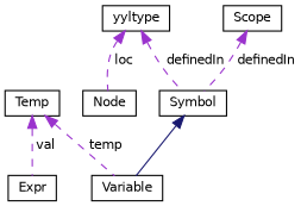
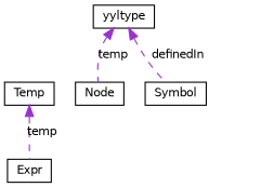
  digraph {
    node [color=black fillcolor=white fontname=Helvetica fontsize=10 shape=record style=filled]
    edge [color=darkorchid3 dir=back fontname=Helvetica fontsize=10 labelfontname=Helvetica labelfontsize=10 style=dashed]
    n1 [height=0.2 label=Expr width=0.4]
    n2 [height=0.2 label="Node" width=0.4]
    n3 [height=0.2 label=yyltype width=0.4]
    n4 [height=0.2 label=Symbol width=0.4]
-   n5 [height=0.2 label=Variable width=0.4]
    n6 [height=0.2 label=Temp width=0.4]
-   n7 [height=0.2 label=Scope width=0.4]
-   n3 -> n2 [label=" loc"]
+   n3 -> n2 [label=" temp"]
    n3 -> n4 [label=" definedIn"]
-   n4 -> n5 [color=midnightblue style=solid]
-   n6 -> n1 [label=" val"]
-   n6 -> n5 [label=" temp"]
-   n7 -> n4 [label=" definedIn"]
+   n6 -> n1 [label=" temp"]
  }
